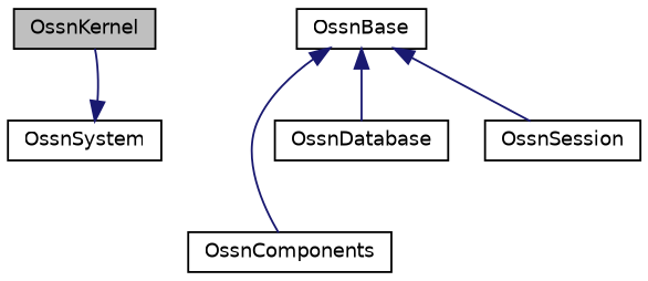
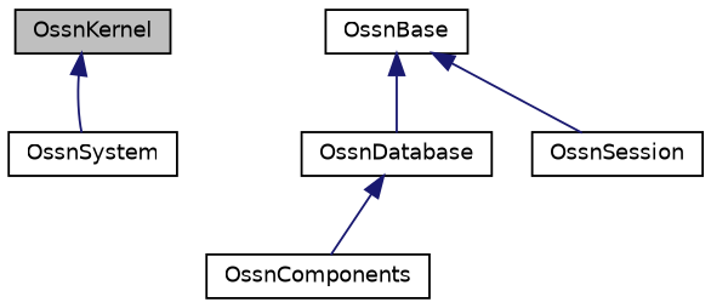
  digraph {
    node [color=black fillcolor=white fontname=Helvetica fontsize=10 shape=record style=filled]
    edge [color=midnightblue dir=back fontname=Helvetica fontsize=10 labelfontname=Helvetica labelfontsize=10 style=solid]
    n1 [fillcolor=grey75 fontcolor=black height=0.2 label=OssnKernel width=0.4]
    n2 [height=0.2 label=OssnSystem width=0.4]
    n3 [height=0.2 label=OssnComponents width=0.4]
    n4 [height=0.2 label=OssnDatabase width=0.4]
    n5 [height=0.2 label=OssnBase width=0.4]
    n6 [height=0.2 label=OssnSession width=0.4]
-   n2 -> n1
-   n5 -> n3
+   n1 -> n2
+   n4 -> n3
    n5 -> n4
    n5 -> n6
  }
